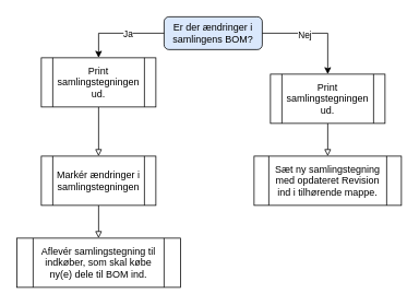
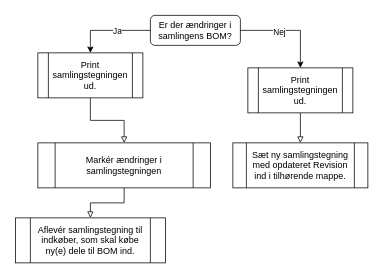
  <mxCell id="0" />
  <mxCell id="1" parent="0" />
- <mxCell id="2" value="Er der ændringer i samlingens BOM?" style="rounded=1;whiteSpace=wrap;html=1;fontSize=12;glass=0;strokeWidth=1;shadow=0;fillColor=#dae8fc;" parent="1" vertex="1"><mxGeometry x="200" y="20" width="120" height="40" as="geometry" /></mxCell>
+ <mxCell id="2" value="Er der ændringer i samlingens BOM?" style="rounded=1;whiteSpace=wrap;html=1;fontSize=12;glass=0;strokeWidth=1;shadow=0;" parent="1" vertex="1"><mxGeometry x="200" y="20" width="120" height="40" as="geometry" /></mxCell>
  <mxCell id="3" value="" style="edgeStyle=orthogonalEdgeStyle;rounded=0;orthogonalLoop=1;jettySize=auto;html=1;endArrow=block;endFill=0;" parent="1" source="4" target="6" edge="1"><mxGeometry relative="1" as="geometry" /></mxCell>
  <mxCell id="4" value="Print samlingstegningen ud." style="shape=process;whiteSpace=wrap;html=1;backgroundOutline=1;" parent="1" vertex="1"><mxGeometry x="50" y="70" width="140" height="60" as="geometry" /></mxCell>
  <mxCell id="5" value="" style="edgeStyle=orthogonalEdgeStyle;rounded=0;orthogonalLoop=1;jettySize=auto;html=1;endArrow=block;endFill=0;" parent="1" source="6" target="11" edge="1"><mxGeometry relative="1" as="geometry" /></mxCell>
- <mxCell id="6" value="Markér ændringer i samlingstegningen" style="shape=process;whiteSpace=wrap;html=1;backgroundOutline=1;" parent="1" vertex="1"><mxGeometry x="50" y="190" width="140" height="60" as="geometry" /></mxCell>
+ <mxCell id="6" value="Markér ændringer i samlingstegningen" style="shape=process;whiteSpace=wrap;html=1;backgroundOutline=1;" parent="1" vertex="1"><mxGeometry x="50" y="190" width="230" height="60" as="geometry" /></mxCell>
  <mxCell id="7" value="" style="edgeStyle=segmentEdgeStyle;endArrow=classic;html=1;rounded=0;exitX=0;exitY=0.5;exitDx=0;exitDy=0;entryX=0.5;entryY=0;entryDx=0;entryDy=0;" parent="1" source="2" target="4" edge="1"><mxGeometry width="50" height="50" relative="1" as="geometry"><mxPoint x="200" y="40" as="sourcePoint" /><mxPoint x="60" y="110" as="targetPoint" /><Array as="points"><mxPoint x="120" y="40" /></Array></mxGeometry></mxCell>
  <mxCell id="8" value="Ja" style="edgeLabel;html=1;align=center;verticalAlign=middle;resizable=0;points=[];" parent="7" vertex="1" connectable="0"><mxGeometry x="-0.177" relative="1" as="geometry"><mxPoint as="offset" /></mxGeometry></mxCell>
  <mxCell id="9" value="" style="edgeStyle=segmentEdgeStyle;endArrow=classic;html=1;rounded=0;exitX=1;exitY=0.5;exitDx=0;exitDy=0;entryX=0.5;entryY=0;entryDx=0;entryDy=0;" parent="1" source="2" target="13" edge="1"><mxGeometry width="50" height="50" relative="1" as="geometry"><mxPoint x="390" y="90" as="sourcePoint" /><mxPoint x="450" y="100" as="targetPoint" /></mxGeometry></mxCell>
  <mxCell id="10" value="Nej" style="edgeLabel;html=1;align=center;verticalAlign=middle;resizable=0;points=[];" parent="9" vertex="1" connectable="0"><mxGeometry x="-0.213" y="-1" relative="1" as="geometry"><mxPoint as="offset" /></mxGeometry></mxCell>
  <mxCell id="11" value="Aflevér samlingstegning til indkøber, som skal købe ny(e) dele til BOM ind." style="shape=process;whiteSpace=wrap;html=1;backgroundOutline=1;" parent="1" vertex="1"><mxGeometry x="20" y="290" width="200" height="60" as="geometry" /></mxCell>
  <mxCell id="12" value="" style="edgeStyle=orthogonalEdgeStyle;rounded=0;orthogonalLoop=1;jettySize=auto;html=1;endArrow=block;endFill=0;" parent="1" source="13" target="14" edge="1"><mxGeometry relative="1" as="geometry" /></mxCell>
  <mxCell id="13" value="Print samlingstegningen ud." style="shape=process;whiteSpace=wrap;html=1;backgroundOutline=1;" parent="1" vertex="1"><mxGeometry x="330" y="90" width="140" height="60" as="geometry" /></mxCell>
  <mxCell id="14" value="Sæt ny samlingstegning med opdateret Revision ind i tilhørende mappe." style="shape=process;whiteSpace=wrap;html=1;backgroundOutline=1;" parent="1" vertex="1"><mxGeometry x="310" y="190" width="180" height="60" as="geometry" /></mxCell>
